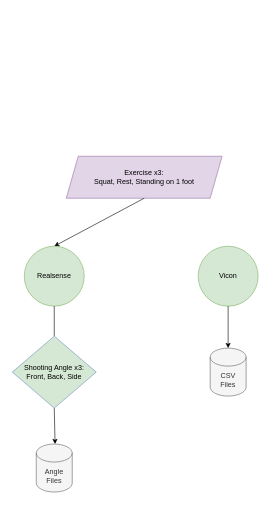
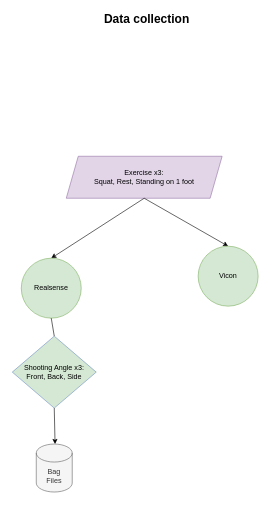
  <mxCell id="0" />
  <mxCell id="1" parent="0" />
  <mxCell id="2" value="Exercise x3:&lt;br&gt;Squat, Rest, Standing on 1 foot" style="shape=parallelogram;perimeter=parallelogramPerimeter;whiteSpace=wrap;html=1;fixedSize=1;fillColor=#e1d5e7;strokeColor=#9673a6;" parent="1" vertex="1"><mxGeometry x="110" y="260" width="260" height="70" as="geometry" /></mxCell>
+ <mxCell id="3" value="&lt;font style=&quot;font-size: 20px&quot;&gt;&lt;b&gt;Data collection&lt;/b&gt;&lt;/font&gt;" style="text;html=1;align=center;verticalAlign=middle;resizable=0;points=[];autosize=1;" parent="1" vertex="1"><mxGeometry x="164" y="20" width="160" height="20" as="geometry" /></mxCell>
  <mxCell id="4" value="" style="endArrow=classic;html=1;exitX=0.5;exitY=1;exitDx=0;exitDy=0;entryX=0.5;entryY=0;entryDx=0;entryDy=0;" parent="1" source="2" target="6" edge="1"><mxGeometry width="50" height="50" relative="1" as="geometry"><mxPoint x="110" y="540" as="sourcePoint" /><mxPoint x="150" y="490" as="targetPoint" /></mxGeometry></mxCell>
- <mxCell id="6" value="Realsense" style="ellipse;whiteSpace=wrap;html=1;aspect=fixed;fillColor=#d5e8d4;strokeColor=#82b366;" parent="1" vertex="1"><mxGeometry x="40" y="410" width="100" height="100" as="geometry" /></mxCell>
+ <mxCell id="5" value="" style="endArrow=classic;html=1;entryX=0.5;entryY=0;entryDx=0;entryDy=0;exitX=0.5;exitY=1;exitDx=0;exitDy=0;" parent="1" source="2" target="7" edge="1"><mxGeometry width="50" height="50" relative="1" as="geometry"><mxPoint x="240" y="370" as="sourcePoint" /><mxPoint x="310" y="490" as="targetPoint" /></mxGeometry></mxCell>
+ <mxCell id="6" value="Realsense" style="ellipse;whiteSpace=wrap;html=1;aspect=fixed;fillColor=#d5e8d4;strokeColor=#82b366;" parent="1" vertex="1"><mxGeometry x="35" y="430" width="100" height="100" as="geometry" /></mxCell>
  <mxCell id="7" value="Vicon&lt;br&gt;" style="ellipse;whiteSpace=wrap;html=1;aspect=fixed;fillColor=#d5e8d4;strokeColor=#82b366;" parent="1" vertex="1"><mxGeometry x="330" y="410" width="100" height="100" as="geometry" /></mxCell>
  <mxCell id="8" value="Shooting Angle x3:&lt;br&gt;Front, Back, Side" style="rhombus;whiteSpace=wrap;html=1;fillColor=#d5e8d4;strokeColor=#6c8ebf;" parent="1" vertex="1"><mxGeometry x="20" y="560" width="140" height="120" as="geometry" /></mxCell>
  <mxCell id="9" value="" style="endArrow=none;html=1;entryX=0.5;entryY=1;entryDx=0;entryDy=0;exitX=0.5;exitY=0;exitDx=0;exitDy=0;" parent="1" source="8" target="6" edge="1"><mxGeometry width="50" height="50" relative="1" as="geometry"><mxPoint x="90" y="570" as="sourcePoint" /><mxPoint x="140" y="550" as="targetPoint" /></mxGeometry></mxCell>
- <mxCell id="10" value="CSV&lt;br&gt;Files" style="shape=cylinder3;whiteSpace=wrap;html=1;boundedLbl=1;backgroundOutline=1;size=15;fillColor=#f5f5f5;strokeColor=#666666;fontColor=#333333;" parent="1" vertex="1"><mxGeometry x="350" y="580" width="60" height="80" as="geometry" /></mxCell>
- <mxCell id="11" value="" style="endArrow=classic;html=1;exitX=0.5;exitY=1;exitDx=0;exitDy=0;entryX=0.5;entryY=0;entryDx=0;entryDy=0;entryPerimeter=0;" parent="1" source="7" target="10" edge="1"><mxGeometry width="50" height="50" relative="1" as="geometry"><mxPoint x="430" y="590" as="sourcePoint" /><mxPoint x="480" y="540" as="targetPoint" /></mxGeometry></mxCell>
  <mxCell id="12" value="" style="endArrow=classic;html=1;exitX=0.5;exitY=1;exitDx=0;exitDy=0;" parent="1" source="8" edge="1"><mxGeometry width="50" height="50" relative="1" as="geometry"><mxPoint x="130" y="770" as="sourcePoint" /><mxPoint x="91.333" y="740" as="targetPoint" /></mxGeometry></mxCell>
- <mxCell id="13" value="Angle&lt;br&gt;Files" style="shape=cylinder3;whiteSpace=wrap;html=1;boundedLbl=1;backgroundOutline=1;size=15;fillColor=#f5f5f5;strokeColor=#666666;fontColor=#333333;" parent="1" vertex="1"><mxGeometry x="60" y="740" width="60" height="80" as="geometry" /></mxCell>
+ <mxCell id="13" value="Bag&lt;br&gt;Files" style="shape=cylinder3;whiteSpace=wrap;html=1;boundedLbl=1;backgroundOutline=1;size=15;fillColor=#f5f5f5;strokeColor=#666666;fontColor=#333333;" parent="1" vertex="1"><mxGeometry x="60" y="740" width="60" height="80" as="geometry" /></mxCell>
